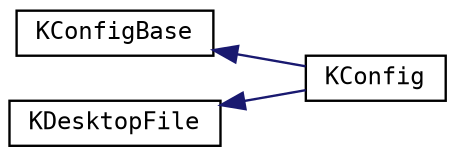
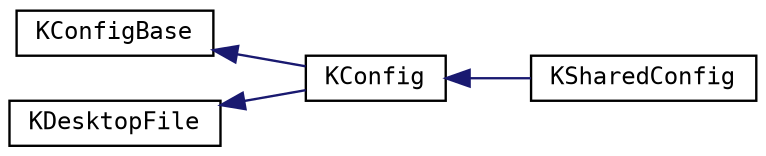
  digraph {
    fontname="DejaVu Sans Mono"
    rankdir=LR
    node [color=black fillcolor=white fontname="DejaVu Sans Mono" fontsize=10 shape=record style=filled]
    edge [color=midnightblue dir=back fontname="DejaVu Sans Mono" fontsize=10 labelfontname=Helvetica labelfontsize=10 style=solid]
    n1 [height=0.2 label=KConfigBase width=0.4]
    n2 [height=0.2 label=KConfig width=0.4]
+   n3 [height=0.2 label=KSharedConfig width=0.4]
    n4 [height=0.2 label=KDesktopFile width=0.4]
    n1 -> n2
+   n2 -> n3
    n4 -> n2
  }
